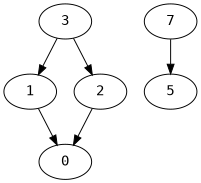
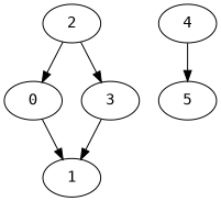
  digraph {
    fontname="DejaVu Sans Mono"
    node [fontname="DejaVu Sans Mono" intval="rawMaterials=2,workerQueue=1,machineQueue=0,finishedProducts=0" vloc="<Idle,Ready,Waiting>"]
    edge [fontname="DejaVu Sans Mono" vedge="<machine@restockMaterial>"]
    0 [zone="(1<=workerTime<=10 && 1<=machineTime<=10 && 1<=qcTime<=10 && workerTime==machineTime && workerTime==qcTime && machineTime==qcTime)"]
    1 [zone="(1<=workerTime && 1<=machineTime && 1<=qcTime && workerTime==machineTime && workerTime==qcTime && machineTime==qcTime)"]
    2 [initial=true intval="rawMaterials=3,workerQueue=0,machineQueue=0,finishedProducts=0" zone="(workerTime==0 && machineTime==0 && qcTime==0 && workerTime==machineTime && workerTime==qcTime && machineTime==qcTime)"]
    3 [intval="rawMaterials=3,workerQueue=0,machineQueue=0,finishedProducts=0" zone="(0<=workerTime && 0<=machineTime && 0<=qcTime && workerTime==machineTime && workerTime==qcTime && machineTime==qcTime)"]
-   4 [intval="rawMaterials=2,workerQueue=0,machineQueue=0,finishedProducts=0" vloc="<Preparing,Ready,Waiting>" zone="(0<=workerTime<=5 && 0<=machineTime<=5 && 0<=qcTime<=5 && workerTime==machineTime && workerTime==qcTime && machineTime==qcTime)" label=7]
+   4 [intval="rawMaterials=2,workerQueue=0,machineQueue=0,finishedProducts=0" vloc="<Preparing,Ready,Waiting>" zone="(0<=workerTime<=5 && 0<=machineTime<=5 && 0<=qcTime<=5 && workerTime==machineTime && workerTime==qcTime && machineTime==qcTime)"]
    5 [vloc="<Waiting,Ready,Waiting>" zone="(1<=workerTime<=5 && 1<=machineTime<=5 && 1<=qcTime<=5 && workerTime==machineTime && workerTime==qcTime && machineTime==qcTime)"]
-   1 -> 0
+   0 -> 1
    2 -> 0 [vedge="<worker@machineProcess>"]
-   3 -> 2
+   2 -> 3
    3 -> 1 [vedge="<worker@startWork>"]
    4 -> 5 [vedge="<worker@finishPrep>"]
  }
